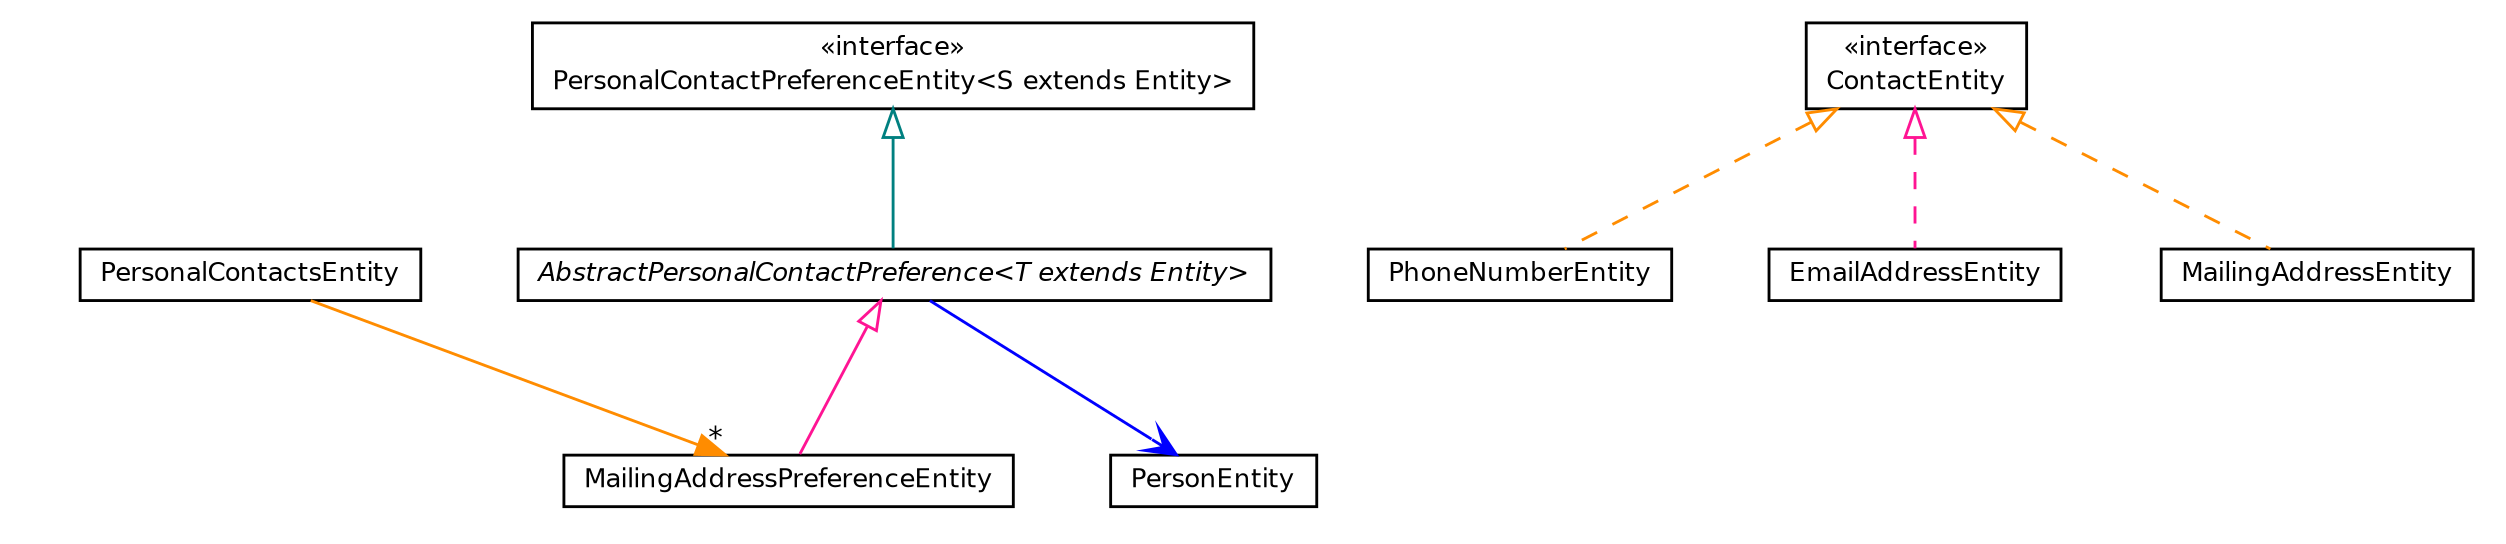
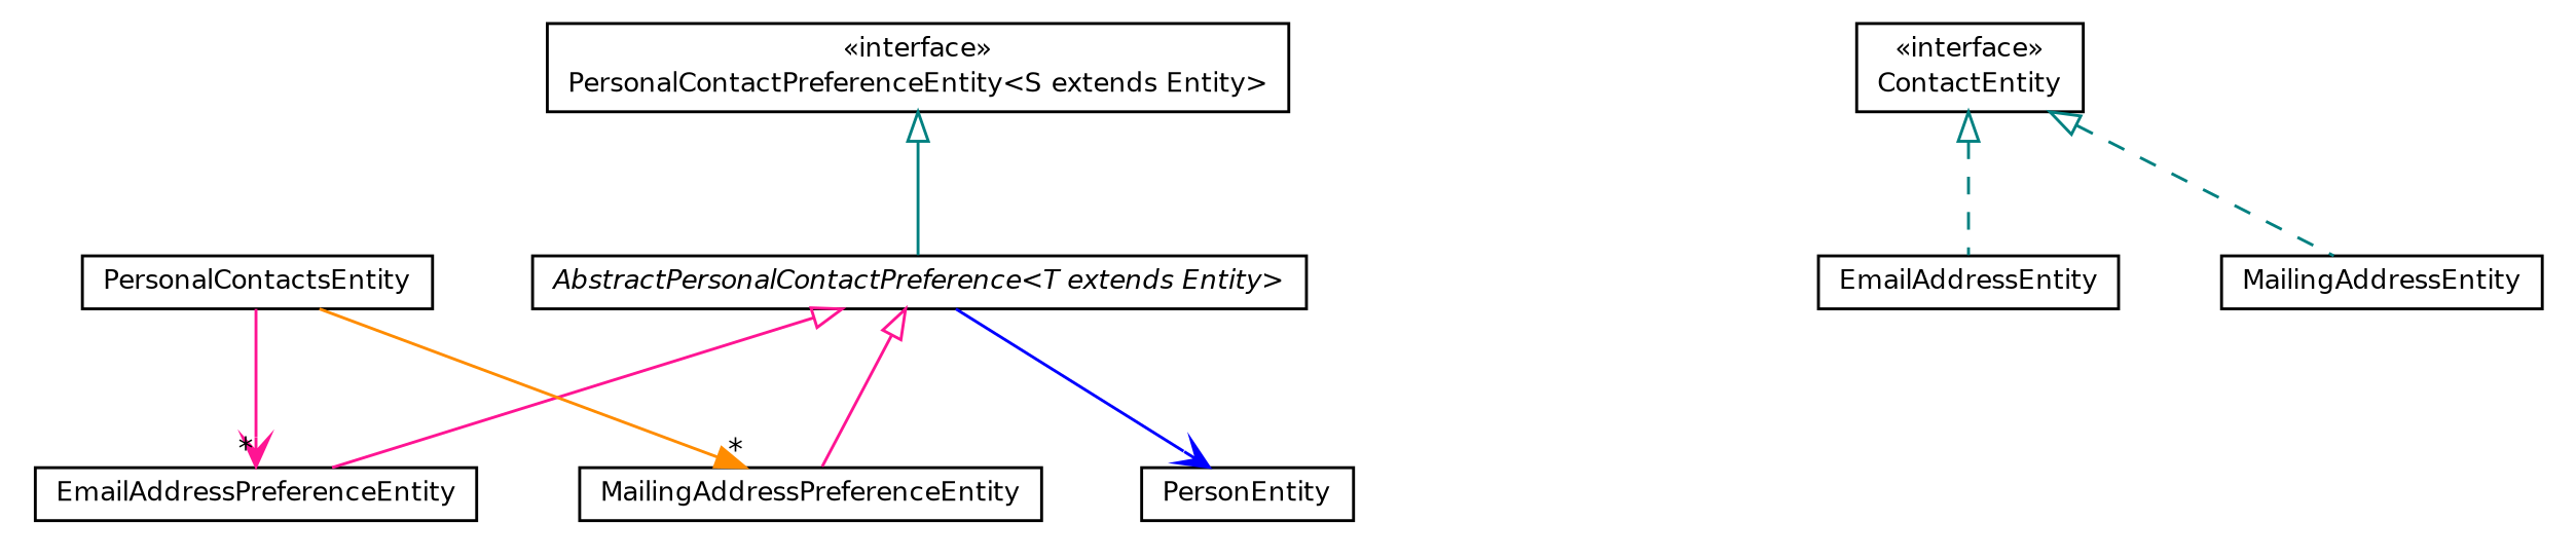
  digraph {
    nodesep=0.25
    ranksep=0.5
    node [fontcolor=black fontname=Helvetica fontsize=9.0 shape=plaintext]
    edge [arrowtail=empty color=deeppink dir=back fontname=Helvetica fontsize=10 headport=p labelfontname=Helvetica labelfontsize=10 tailport=p]
    n1 [label=<<table title="net.ljcomputing.people.entity.AbstractPersonalContactPreference" border="0" cellborder="1" cellspacing="0" cellpadding="2" port="p" href="./AbstractPersonalContactPreference.html"> 		<tr><td><table border="0" cellspacing="0" cellpadding="1"> <tr><td align="center" balign="center"><font face="Helvetica-Oblique"> AbstractPersonalContactPreference&lt;T extends Entity&gt; </font></td></tr> 		</table></td></tr> 		</table>>]
    n2 [label=<<table title="net.ljcomputing.people.entity.MailingAddressPreferenceEntity" border="0" cellborder="1" cellspacing="0" cellpadding="2" port="p" href="./MailingAddressPreferenceEntity.html"> 		<tr><td><table border="0" cellspacing="0" cellpadding="1"> <tr><td align="center" balign="center"> MailingAddressPreferenceEntity </td></tr> 		</table></td></tr> 		</table>>]
+   n3 [label=<<table title="net.ljcomputing.people.entity.EmailAddressPreferenceEntity" border="0" cellborder="1" cellspacing="0" cellpadding="2" port="p" href="./EmailAddressPreferenceEntity.html"> 		<tr><td><table border="0" cellspacing="0" cellpadding="1"> <tr><td align="center" balign="center"> EmailAddressPreferenceEntity </td></tr> 		</table></td></tr> 		</table>>]
    n4 [label=<<table title="net.ljcomputing.people.entity.PersonEntity" border="0" cellborder="1" cellspacing="0" cellpadding="2" port="p" href="./PersonEntity.html"> 		<tr><td><table border="0" cellspacing="0" cellpadding="1"> <tr><td align="center" balign="center"> PersonEntity </td></tr> 		</table></td></tr> 		</table>>]
    n5 [label=<<table title="net.ljcomputing.people.entity.PersonalContactsEntity" border="0" cellborder="1" cellspacing="0" cellpadding="2" port="p" href="./PersonalContactsEntity.html"> 		<tr><td><table border="0" cellspacing="0" cellpadding="1"> <tr><td align="center" balign="center"> PersonalContactsEntity </td></tr> 		</table></td></tr> 		</table>>]
-   n6 [label=<<table title="net.ljcomputing.people.entity.PhoneNumberEntity" border="0" cellborder="1" cellspacing="0" cellpadding="2" port="p" href="./PhoneNumberEntity.html"> 		<tr><td><table border="0" cellspacing="0" cellpadding="1"> <tr><td align="center" balign="center"> PhoneNumberEntity </td></tr> 		</table></td></tr> 		</table>>]
    n7 [label=<<table title="net.ljcomputing.people.entity.ContactEntity" border="0" cellborder="1" cellspacing="0" cellpadding="2" port="p" href="./ContactEntity.html"> 		<tr><td><table border="0" cellspacing="0" cellpadding="1"> <tr><td align="center" balign="center"> &#171;interface&#187; </td></tr> <tr><td align="center" balign="center"> ContactEntity </td></tr> 		</table></td></tr> 		</table>>]
    n8 [label=<<table title="net.ljcomputing.people.entity.EmailAddressEntity" border="0" cellborder="1" cellspacing="0" cellpadding="2" port="p" href="./EmailAddressEntity.html"> 		<tr><td><table border="0" cellspacing="0" cellpadding="1"> <tr><td align="center" balign="center"> EmailAddressEntity </td></tr> 		</table></td></tr> 		</table>>]
    n9 [label=<<table title="net.ljcomputing.people.entity.MailingAddressEntity" border="0" cellborder="1" cellspacing="0" cellpadding="2" port="p" href="./MailingAddressEntity.html"> 		<tr><td><table border="0" cellspacing="0" cellpadding="1"> <tr><td align="center" balign="center"> MailingAddressEntity </td></tr> 		</table></td></tr> 		</table>>]
    n10 [label=<<table title="net.ljcomputing.people.entity.PersonalContactPreferenceEntity" border="0" cellborder="1" cellspacing="0" cellpadding="2" port="p" href="./PersonalContactPreferenceEntity.html"> 		<tr><td><table border="0" cellspacing="0" cellpadding="1"> <tr><td align="center" balign="center"> &#171;interface&#187; </td></tr> <tr><td align="center" balign="center"> PersonalContactPreferenceEntity&lt;S extends Entity&gt; </td></tr> 		</table></td></tr> 		</table>>]
    n1 -> n2
+   n1 -> n3
    n1 -> n4 [arrowhead=open color=blue fontcolor=black fontsize=10.0 arrowtail="" dir=""]
    n5 -> n2 [arrowhead=normal color=darkorange fontcolor=black fontsize=10.0 headlabel="*" arrowtail="" dir=""]
-   n7 -> n6 [color=darkorange style=dashed]
-   n7 -> n8 [style=dashed]
-   n7 -> n9 [color=darkorange style=dashed]
+   n5 -> n3 [arrowhead=open fontcolor=black fontsize=10.0 headlabel="*" arrowtail="" dir=""]
+   n7 -> n8 [color=teal style=dashed]
+   n7 -> n9 [color=teal style=dashed]
    n10 -> n1 [color=teal style=solid]
  }
